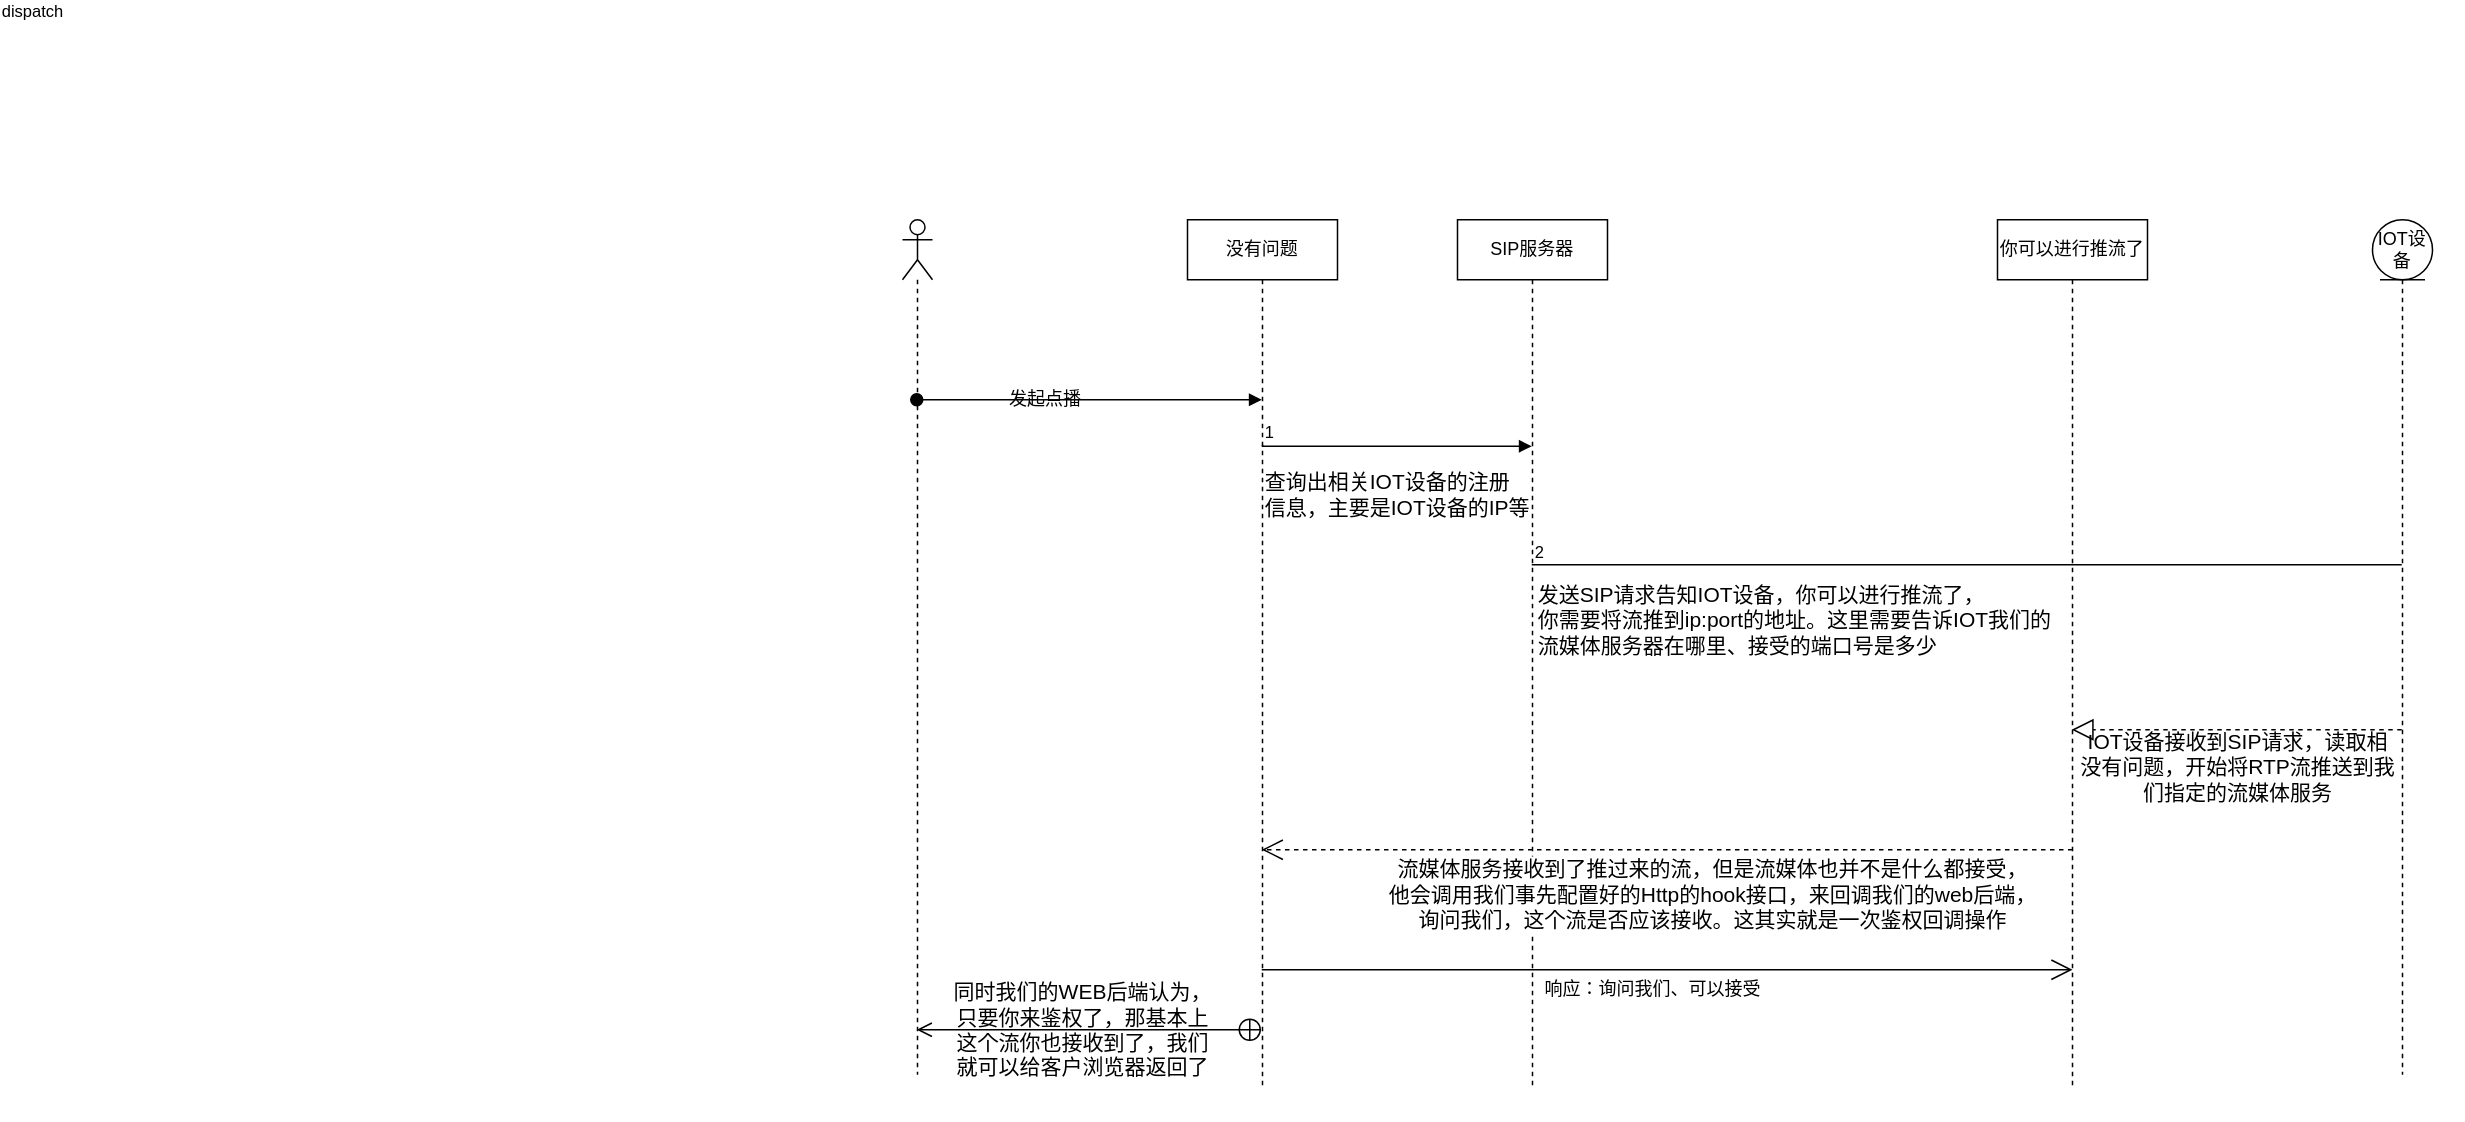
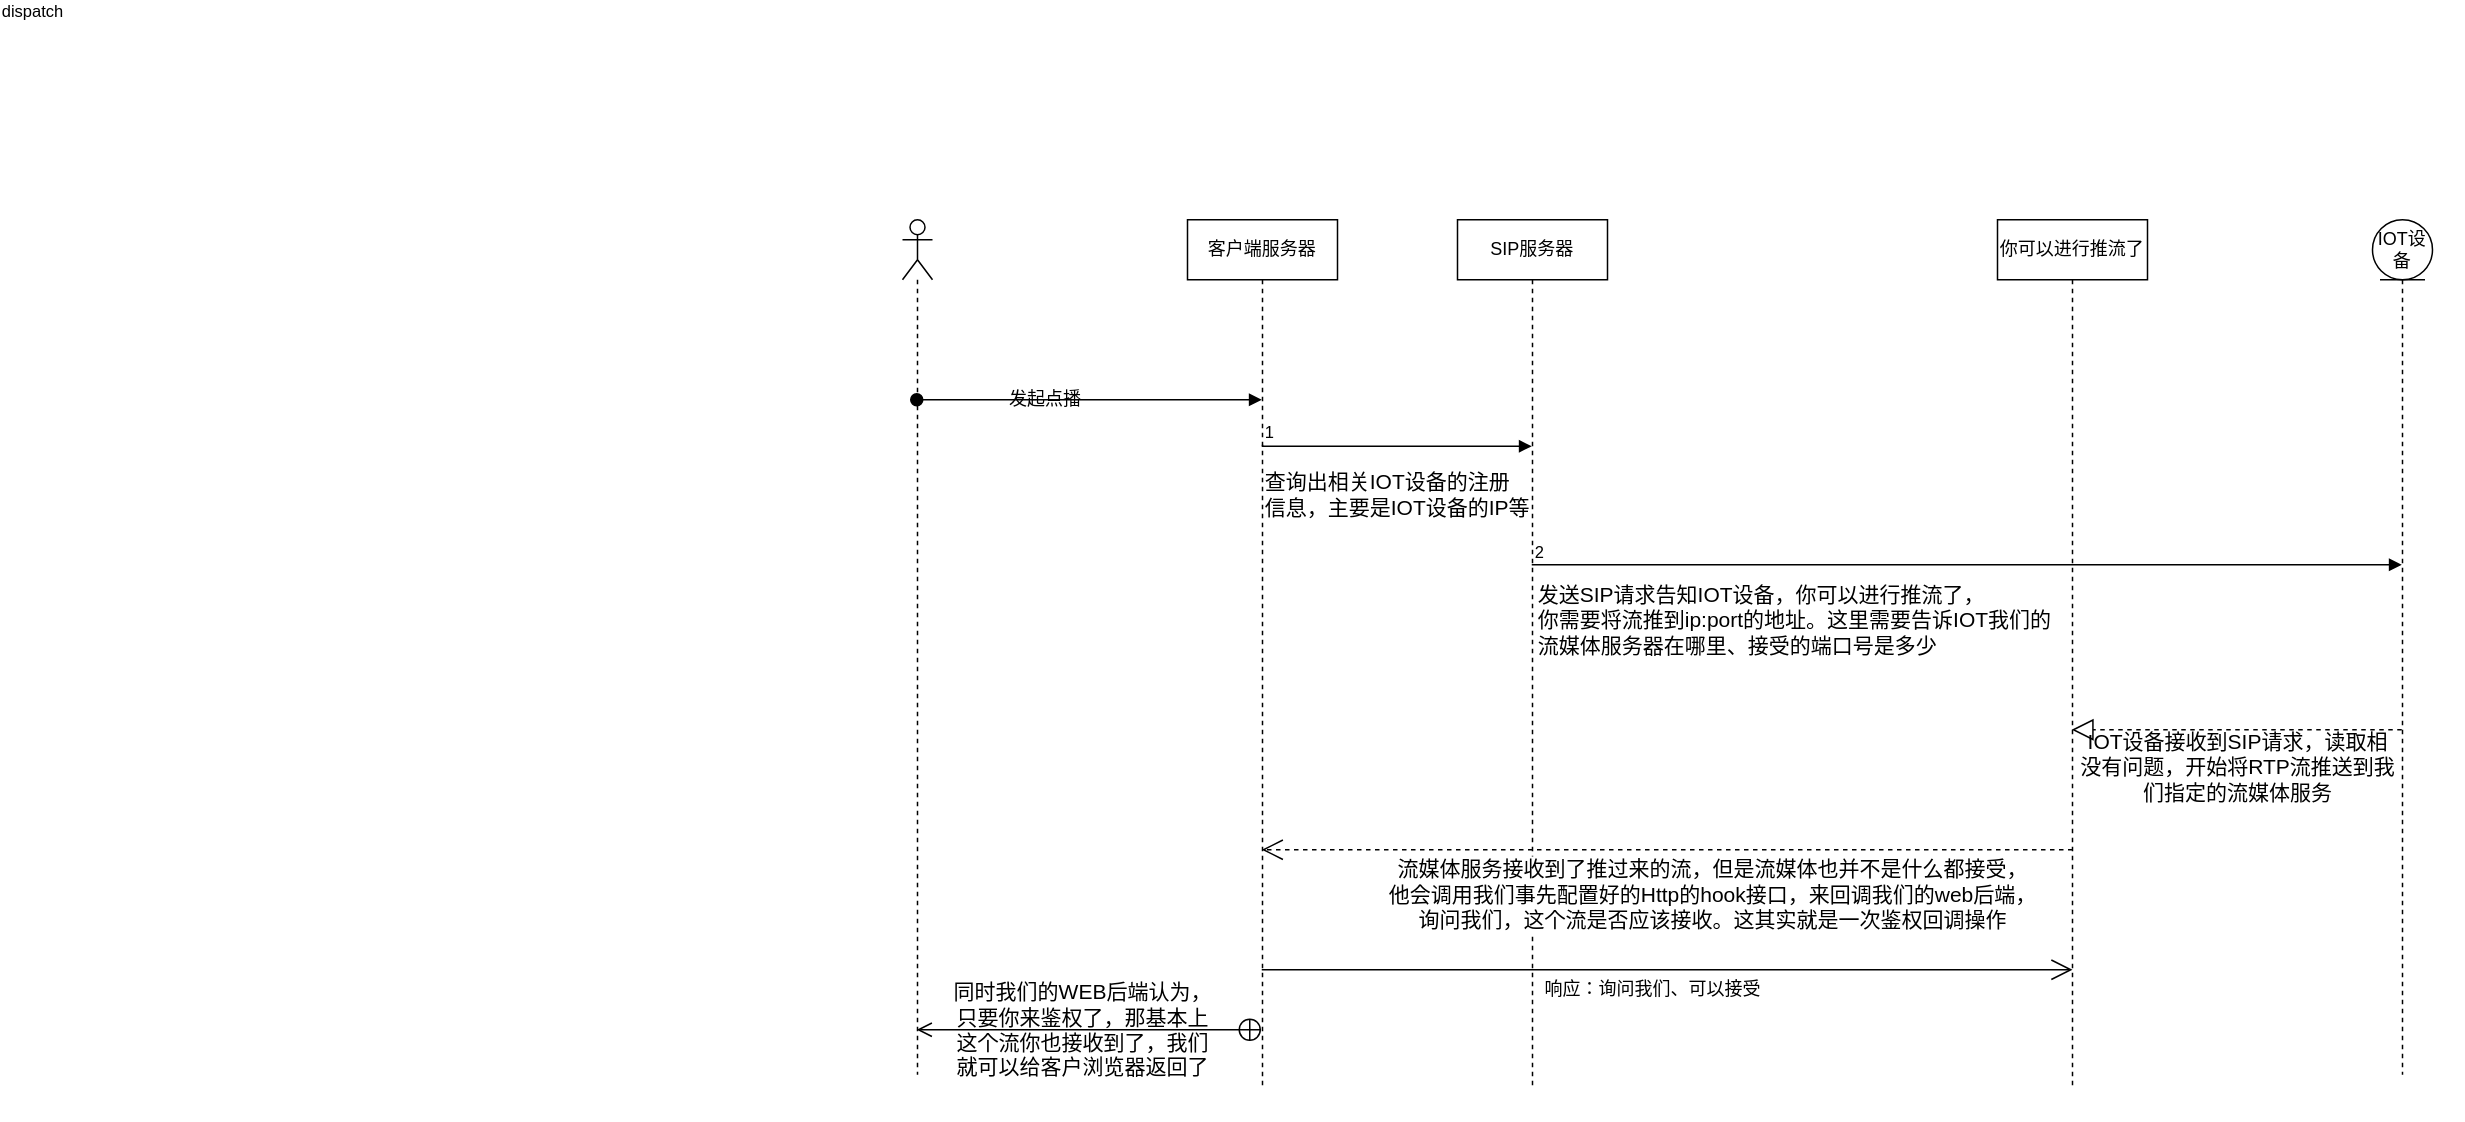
  <mxCell id="0" />
  <mxCell id="1" parent="0" />
- <mxCell id="2" value="没有问题" style="shape=umlLifeline;perimeter=lifelinePerimeter;whiteSpace=wrap;html=1;container=1;dropTarget=0;collapsible=0;recursiveResize=0;outlineConnect=0;portConstraint=eastwest;newEdgeStyle={&quot;curved&quot;:0,&quot;rounded&quot;:0};" vertex="1" parent="1"><mxGeometry x="210" y="20" width="100" height="580" as="geometry" /></mxCell>
+ <mxCell id="2" value="客户端服务器" style="shape=umlLifeline;perimeter=lifelinePerimeter;whiteSpace=wrap;html=1;container=1;dropTarget=0;collapsible=0;recursiveResize=0;outlineConnect=0;portConstraint=eastwest;newEdgeStyle={&quot;curved&quot;:0,&quot;rounded&quot;:0};" vertex="1" parent="1"><mxGeometry x="210" y="20" width="100" height="580" as="geometry" /></mxCell>
  <mxCell id="3" value="SIP服务器" style="shape=umlLifeline;perimeter=lifelinePerimeter;whiteSpace=wrap;html=1;container=1;dropTarget=0;collapsible=0;recursiveResize=0;outlineConnect=0;portConstraint=eastwest;newEdgeStyle={&quot;curved&quot;:0,&quot;rounded&quot;:0};" vertex="1" parent="1"><mxGeometry x="390" y="20" width="100" height="580" as="geometry" /></mxCell>
  <mxCell id="4" value="你可以进行推流了" style="shape=umlLifeline;perimeter=lifelinePerimeter;whiteSpace=wrap;html=1;container=1;dropTarget=0;collapsible=0;recursiveResize=0;outlineConnect=0;portConstraint=eastwest;newEdgeStyle={&quot;curved&quot;:0,&quot;rounded&quot;:0};" vertex="1" parent="1"><mxGeometry x="750" y="20" width="100" height="580" as="geometry" /></mxCell>
  <mxCell id="5" value="IOT设备" style="shape=umlLifeline;perimeter=lifelinePerimeter;whiteSpace=wrap;html=1;container=1;dropTarget=0;collapsible=0;recursiveResize=0;outlineConnect=0;portConstraint=eastwest;newEdgeStyle={&quot;curved&quot;:0,&quot;rounded&quot;:0};participant=umlEntity;" vertex="1" parent="1"><mxGeometry x="1000" y="20" width="40" height="570" as="geometry" /></mxCell>
  <mxCell id="6" value="" style="shape=umlLifeline;perimeter=lifelinePerimeter;whiteSpace=wrap;html=1;container=1;dropTarget=0;collapsible=0;recursiveResize=0;outlineConnect=0;portConstraint=eastwest;newEdgeStyle={&quot;curved&quot;:0,&quot;rounded&quot;:0};participant=umlActor;" vertex="1" parent="1"><mxGeometry x="20" y="20" width="20" height="570" as="geometry" /></mxCell>
  <mxCell id="7" value="dispatch" style="html=1;verticalAlign=bottom;startArrow=oval;startFill=1;endArrow=block;startSize=8;curved=0;rounded=0;" edge="1" parent="1" source="6" target="2"><mxGeometry x="-1" y="641" width="60" relative="1" as="geometry"><mxPoint x="730" y="340" as="sourcePoint" /><mxPoint x="790" y="340" as="targetPoint" /><Array as="points"><mxPoint x="180" y="140" /></Array><mxPoint x="-590" y="391" as="offset" /></mxGeometry></mxCell>
  <mxCell id="8" value="发起点播" style="text;html=1;align=center;verticalAlign=middle;resizable=0;points=[];autosize=1;strokeColor=none;fillColor=none;" vertex="1" parent="1"><mxGeometry x="80" y="125" width="70" height="30" as="geometry" /></mxCell>
  <mxCell id="9" value="&lt;font style=&quot;font-size: 14px;&quot;&gt;查询出相关IOT设备的注册&lt;br&gt;信息，主要是IOT设备的IP等&lt;/font&gt;" style="endArrow=block;endFill=1;html=1;edgeStyle=orthogonalEdgeStyle;align=left;verticalAlign=top;rounded=0;" edge="1" parent="1" target="3"><mxGeometry x="-0.988" y="-9" relative="1" as="geometry"><mxPoint x="260" y="170" as="sourcePoint" /><mxPoint x="420" y="170" as="targetPoint" /><Array as="points"><mxPoint x="260" y="171" /></Array><mxPoint as="offset" /></mxGeometry></mxCell>
  <mxCell id="10" value="1" style="edgeLabel;resizable=0;html=1;align=left;verticalAlign=bottom;" connectable="0" vertex="1" parent="9"><mxGeometry x="-1" relative="1" as="geometry" /></mxCell>
- <mxCell id="11" value="&lt;font style=&quot;font-size: 14px;&quot;&gt;发送SIP请求告知IOT设备，你可以进行推流了，&lt;br&gt;你需要将流推到ip:port的地址。这里需要告诉IOT我们的&lt;br&gt;流媒体服务器在哪里、接受的端口号是多少&lt;br&gt;&lt;/font&gt;" style="endArrow=none;endFill=1;html=1;edgeStyle=orthogonalEdgeStyle;align=left;verticalAlign=top;rounded=0;" edge="1" parent="1" source="3" target="5"><mxGeometry x="-0.998" y="-5" relative="1" as="geometry"><mxPoint x="680" y="340" as="sourcePoint" /><mxPoint x="840" y="340" as="targetPoint" /><Array as="points"><mxPoint x="840" y="250" /><mxPoint x="840" y="250" /></Array><mxPoint x="1" as="offset" /></mxGeometry></mxCell>
+ <mxCell id="11" value="&lt;font style=&quot;font-size: 14px;&quot;&gt;发送SIP请求告知IOT设备，你可以进行推流了，&lt;br&gt;你需要将流推到ip:port的地址。这里需要告诉IOT我们的&lt;br&gt;流媒体服务器在哪里、接受的端口号是多少&lt;br&gt;&lt;/font&gt;" style="endArrow=block;endFill=1;html=1;edgeStyle=orthogonalEdgeStyle;align=left;verticalAlign=top;rounded=0;" edge="1" parent="1" source="3" target="5"><mxGeometry x="-0.998" y="-5" relative="1" as="geometry"><mxPoint x="680" y="340" as="sourcePoint" /><mxPoint x="840" y="340" as="targetPoint" /><Array as="points"><mxPoint x="840" y="250" /><mxPoint x="840" y="250" /></Array><mxPoint x="1" as="offset" /></mxGeometry></mxCell>
  <mxCell id="12" value="2" style="edgeLabel;resizable=0;html=1;align=left;verticalAlign=bottom;" connectable="0" vertex="1" parent="11"><mxGeometry x="-1" relative="1" as="geometry" /></mxCell>
  <mxCell id="13" value="" style="endArrow=block;dashed=1;endFill=0;endSize=12;html=1;rounded=0;" edge="1" parent="1" source="5"><mxGeometry width="160" relative="1" as="geometry"><mxPoint x="979.5" y="360" as="sourcePoint" /><mxPoint x="799.5" y="360" as="targetPoint" /></mxGeometry></mxCell>
  <mxCell id="14" value="&lt;font style=&quot;font-size: 14px;&quot;&gt;IOT设备接收到SIP请求，读取相&lt;br&gt;没有问题，开始将RTP流推送到我&lt;br&gt;们指定的流媒体服务&lt;/font&gt;" style="text;html=1;align=center;verticalAlign=middle;resizable=0;points=[];autosize=1;strokeColor=none;fillColor=none;" vertex="1" parent="1"><mxGeometry x="800" y="355" width="220" height="60" as="geometry" /></mxCell>
  <mxCell id="15" value="&lt;font style=&quot;font-size: 14px;&quot;&gt;流媒体服务接收到了推过来的流，但是流媒体也并不是什么都接受，&lt;br&gt;他会调用我们事先配置好的Http的hook接口，来回调我们的web后端，&lt;br&gt;询问我们，这个流是否应该接收。这其实就是一次鉴权回调操作&lt;/font&gt;" style="endArrow=open;endSize=12;dashed=1;html=1;rounded=0;" edge="1" parent="1" target="2"><mxGeometry x="-0.112" y="30" width="160" relative="1" as="geometry"><mxPoint x="800" y="440" as="sourcePoint" /><mxPoint x="440" y="440" as="targetPoint" /><Array as="points"><mxPoint x="600.5" y="440" /></Array><mxPoint as="offset" /></mxGeometry></mxCell>
  <mxCell id="16" value="" style="endArrow=open;endFill=1;endSize=12;html=1;rounded=0;" edge="1" parent="1"><mxGeometry width="160" relative="1" as="geometry"><mxPoint x="259.5" y="520" as="sourcePoint" /><mxPoint x="800" y="520" as="targetPoint" /></mxGeometry></mxCell>
  <mxCell id="17" value="响应：询问我们、可以接受" style="text;html=1;align=center;verticalAlign=middle;resizable=0;points=[];autosize=1;strokeColor=none;fillColor=none;" vertex="1" parent="1"><mxGeometry x="435" y="518" width="170" height="30" as="geometry" /></mxCell>
  <mxCell id="18" value="" style="endArrow=open;startArrow=circlePlus;endFill=0;startFill=0;endSize=8;html=1;rounded=0;" edge="1" parent="1" source="2" target="6"><mxGeometry width="160" relative="1" as="geometry"><mxPoint x="680" y="350" as="sourcePoint" /><mxPoint x="840" y="350" as="targetPoint" /><Array as="points"><mxPoint x="180" y="560" /></Array></mxGeometry></mxCell>
  <mxCell id="19" value="&lt;font style=&quot;font-size: 14px;&quot;&gt;同时我们的WEB后端认为，&lt;br&gt;只要你来鉴权了，那基本上&lt;br&gt;这个流你也接收到了，我们&lt;br&gt;就可以给客户浏览器返回了&lt;/font&gt;" style="text;html=1;align=center;verticalAlign=middle;resizable=0;points=[];autosize=1;strokeColor=none;fillColor=none;" vertex="1" parent="1"><mxGeometry x="40" y="520" width="200" height="80" as="geometry" /></mxCell>
